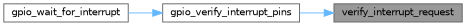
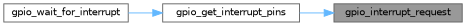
  digraph {
    rankdir=RL
    node [color=grey40 fillcolor=white fontname=Helvetica fontsize=10 shape=box style=filled]
    edge [color=steelblue1 dir=back fontname=Helvetica fontsize=10 labelfontname=Helvetica labelfontsize=10 style=solid]
-   n1 [color=gray40 fillcolor=grey60 fontcolor=black height=0.2 label=verify_interrupt_request width=0.4]
-   n2 [height=0.2 label=gpio_verify_interrupt_pins width=0.4]
+   n1 [color=gray40 fillcolor=grey60 fontcolor=black height=0.2 label=gpio_interrupt_request width=0.4]
+   n2 [height=0.2 label=gpio_get_interrupt_pins width=0.4]
    n3 [height=0.2 label=gpio_wait_for_interrupt width=0.4]
    n1 -> n2
    n2 -> n3
  }
